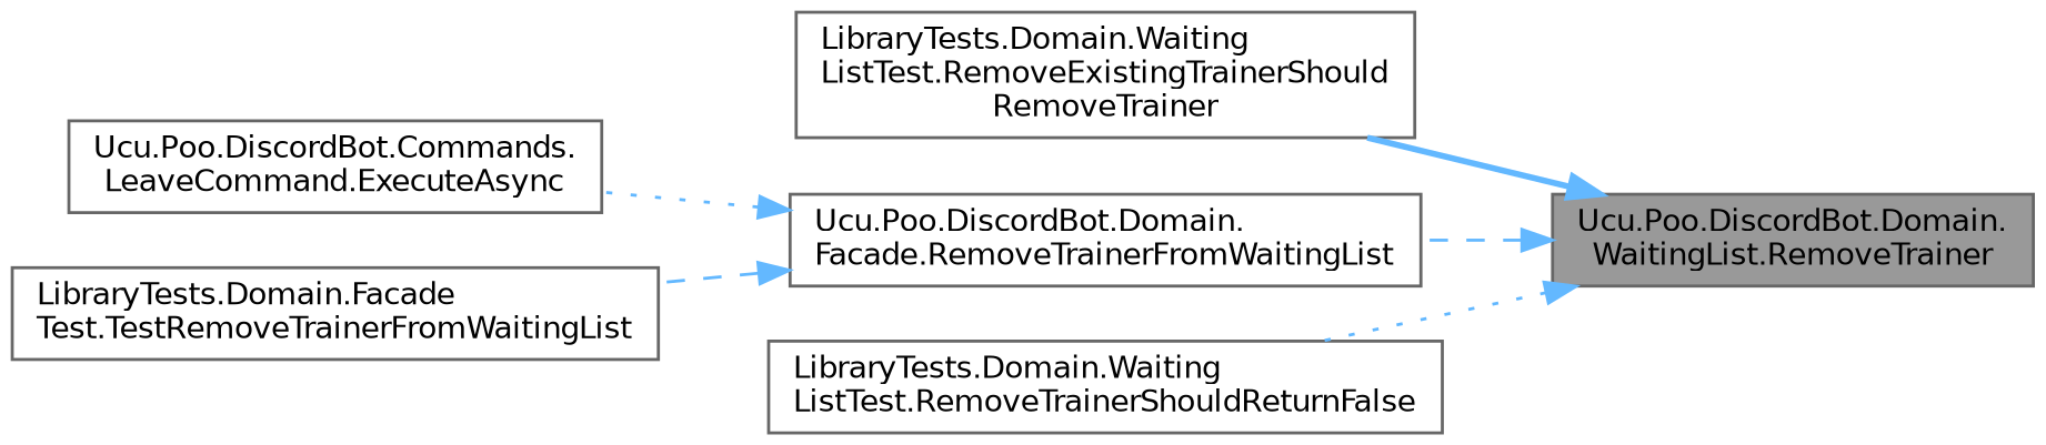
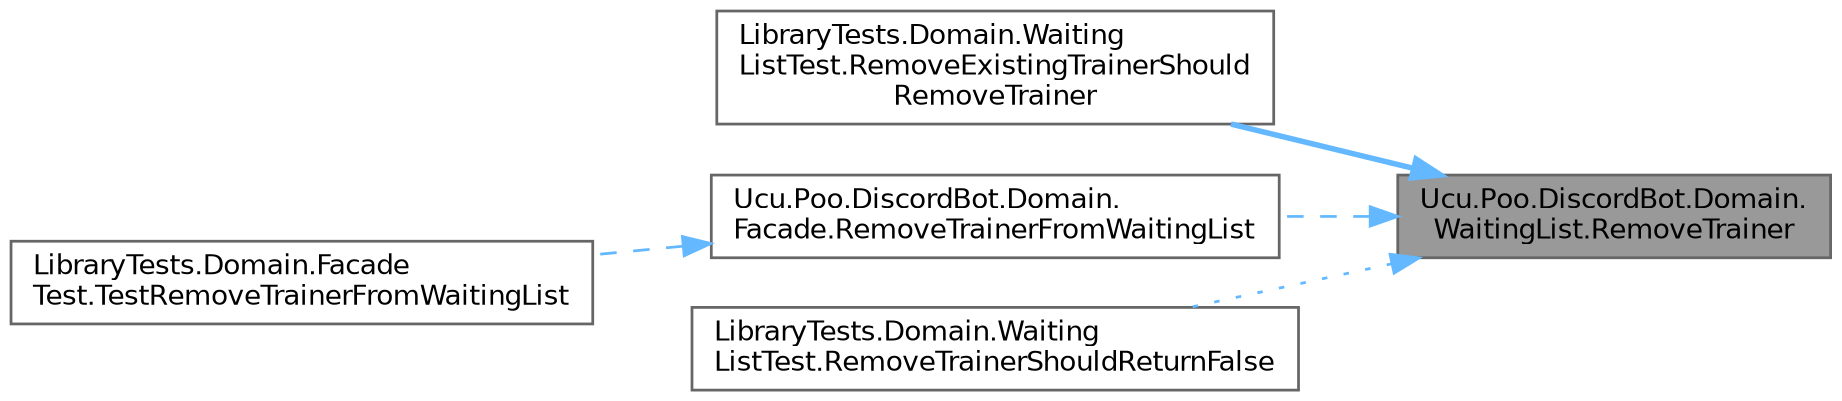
  digraph {
    rankdir=RL
    node [color=grey40 fillcolor=white fontname=Helvetica fontsize=10 shape=box style=filled]
    edge [color=steelblue1 dir=back fontname=Helvetica fontsize=10 labelfontname=Helvetica labelfontsize=10 style=dashed]
    n1 [color=gray40 fillcolor=grey60 fontcolor=black height=0.2 label="Ucu.Poo.DiscordBot.Domain.\lWaitingList.RemoveTrainer" width=0.4]
    n2 [height=0.2 label="LibraryTests.Domain.Waiting\lListTest.RemoveExistingTrainerShould\lRemoveTrainer" width=0.4]
    n3 [height=0.2 label="Ucu.Poo.DiscordBot.Domain.\lFacade.RemoveTrainerFromWaitingList" width=0.4]
    n4 [height=0.2 label="LibraryTests.Domain.Waiting\lListTest.RemoveTrainerShouldReturnFalse" width=0.4]
-   n5 [height=0.2 label="Ucu.Poo.DiscordBot.Commands.\lLeaveCommand.ExecuteAsync" width=0.4]
    n6 [height=0.2 label="LibraryTests.Domain.Facade\lTest.TestRemoveTrainerFromWaitingList" width=0.4]
    n1 -> n2 [style=bold]
    n1 -> n3
    n1 -> n4 [style=dotted]
-   n3 -> n5 [style=dotted]
    n3 -> n6
  }
